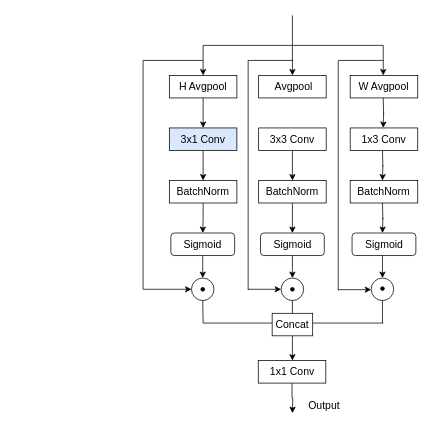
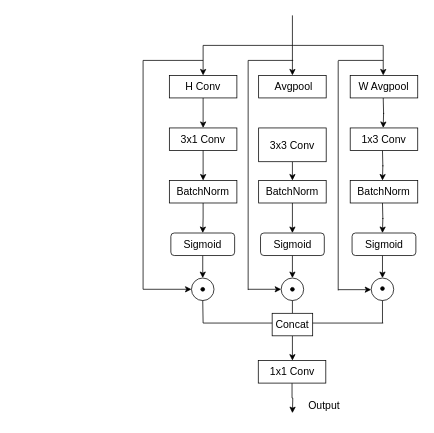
  <mxCell id="0" />
  <mxCell id="1" parent="0" />
  <mxCell id="2" value="" style="endArrow=none;html=1;rounded=0;" edge="1" parent="1"><mxGeometry width="50" height="50" relative="1" as="geometry"><mxPoint x="389" y="60" as="sourcePoint" /><mxPoint x="389" y="20" as="targetPoint" /></mxGeometry></mxCell>
  <mxCell id="3" value="" style="endArrow=none;html=1;rounded=0;" edge="1" parent="1"><mxGeometry width="50" height="50" relative="1" as="geometry"><mxPoint x="270" y="60" as="sourcePoint" /><mxPoint x="390" y="60" as="targetPoint" /></mxGeometry></mxCell>
  <mxCell id="4" value="" style="endArrow=classic;html=1;rounded=0;" edge="1" parent="1"><mxGeometry width="50" height="50" relative="1" as="geometry"><mxPoint x="270" y="60" as="sourcePoint" /><mxPoint x="270" y="100" as="targetPoint" /></mxGeometry></mxCell>
  <mxCell id="5" style="edgeStyle=orthogonalEdgeStyle;rounded=0;orthogonalLoop=1;jettySize=auto;html=1;exitX=0.5;exitY=1;exitDx=0;exitDy=0;fontSize=14;" edge="1" parent="1" source="6"><mxGeometry relative="1" as="geometry"><mxPoint x="270" y="170" as="targetPoint" /><Array as="points"><mxPoint x="270" y="170" /><mxPoint x="270" y="170" /></Array></mxGeometry></mxCell>
- <mxCell id="6" value="&lt;font style=&quot;font-size: 14px;&quot;&gt;H Avgpool&lt;/font&gt;" style="rounded=0;whiteSpace=wrap;html=1;" vertex="1" parent="1"><mxGeometry x="225" y="100" width="90" height="30" as="geometry" /></mxCell>
+ <mxCell id="6" value="&lt;font style=&quot;font-size: 14px;&quot;&gt;H Conv&lt;/font&gt;" style="rounded=0;whiteSpace=wrap;html=1;" vertex="1" parent="1"><mxGeometry x="225" y="100" width="90" height="30" as="geometry" /></mxCell>
  <mxCell id="7" value="" style="endArrow=classic;html=1;rounded=0;fontSize=14;" edge="1" parent="1"><mxGeometry width="50" height="50" relative="1" as="geometry"><mxPoint x="389" y="60" as="sourcePoint" /><mxPoint x="389" y="100" as="targetPoint" /></mxGeometry></mxCell>
  <mxCell id="8" value="&lt;font style=&quot;font-size: 14px;&quot;&gt;&amp;nbsp;Avgpool&lt;/font&gt;" style="rounded=0;whiteSpace=wrap;html=1;" vertex="1" parent="1"><mxGeometry x="344" y="100" width="90" height="30" as="geometry" /></mxCell>
  <mxCell id="9" value="" style="endArrow=none;html=1;rounded=0;fontSize=14;" edge="1" parent="1"><mxGeometry width="50" height="50" relative="1" as="geometry"><mxPoint x="390" y="60" as="sourcePoint" /><mxPoint x="510" y="60" as="targetPoint" /></mxGeometry></mxCell>
  <mxCell id="10" value="" style="endArrow=classic;html=1;rounded=0;fontSize=14;" edge="1" parent="1"><mxGeometry width="50" height="50" relative="1" as="geometry"><mxPoint x="510" y="60" as="sourcePoint" /><mxPoint x="510" y="100" as="targetPoint" /></mxGeometry></mxCell>
  <mxCell id="11" style="edgeStyle=orthogonalEdgeStyle;rounded=0;orthogonalLoop=1;jettySize=auto;html=1;exitX=0.5;exitY=1;exitDx=0;exitDy=0;entryX=0.5;entryY=0;entryDx=0;entryDy=0;fontSize=14;" edge="1" parent="1"><mxGeometry relative="1" as="geometry"><mxPoint x="510" y="130" as="sourcePoint" /><mxPoint x="510" y="170" as="targetPoint" /></mxGeometry></mxCell>
  <mxCell id="12" value="&lt;font style=&quot;font-size: 14px;&quot;&gt;W Avgpool&lt;/font&gt;" style="rounded=0;whiteSpace=wrap;html=1;" vertex="1" parent="1"><mxGeometry x="466" y="100" width="90" height="30" as="geometry" /></mxCell>
- <mxCell id="13" value="&lt;span style=&quot;font-size: 14px;&quot;&gt;3x1 Conv&lt;/span&gt;" style="rounded=0;whiteSpace=wrap;html=1;fillColor=#dae8fc;" vertex="1" parent="1"><mxGeometry x="225" y="170" width="90" height="30" as="geometry" /></mxCell>
+ <mxCell id="13" value="&lt;span style=&quot;font-size: 14px;&quot;&gt;3x1 Conv&lt;/span&gt;" style="rounded=0;whiteSpace=wrap;html=1;" vertex="1" parent="1"><mxGeometry x="225" y="170" width="90" height="30" as="geometry" /></mxCell>
  <mxCell id="14" style="edgeStyle=orthogonalEdgeStyle;rounded=0;orthogonalLoop=1;jettySize=auto;html=1;exitX=0.5;exitY=1;exitDx=0;exitDy=0;entryX=0.5;entryY=0;entryDx=0;entryDy=0;fontSize=14;" edge="1" parent="1" source="15" target="22"><mxGeometry relative="1" as="geometry" /></mxCell>
- <mxCell id="15" value="&lt;span style=&quot;font-size: 14px;&quot;&gt;3x3 Conv&lt;/span&gt;" style="rounded=0;whiteSpace=wrap;html=1;" vertex="1" parent="1"><mxGeometry x="344" y="170" width="90" height="30" as="geometry" /></mxCell>
+ <mxCell id="15" value="&lt;span style=&quot;font-size: 14px;&quot;&gt;3x3 Conv&lt;/span&gt;" style="rounded=0;whiteSpace=wrap;html=1;" vertex="1" parent="1"><mxGeometry x="344" y="170" width="90" height="45" as="geometry" /></mxCell>
  <mxCell id="16" style="edgeStyle=orthogonalEdgeStyle;rounded=0;orthogonalLoop=1;jettySize=auto;html=1;exitX=0.5;exitY=1;exitDx=0;exitDy=0;entryX=0.5;entryY=0;entryDx=0;entryDy=0;fontSize=14;" edge="1" parent="1"><mxGeometry relative="1" as="geometry"><mxPoint x="509" y="200" as="sourcePoint" /><mxPoint x="509" y="240" as="targetPoint" /></mxGeometry></mxCell>
  <mxCell id="17" value="&lt;span style=&quot;font-size: 14px;&quot;&gt;1x3 Conv&lt;/span&gt;" style="rounded=0;whiteSpace=wrap;html=1;" vertex="1" parent="1"><mxGeometry x="466" y="170" width="90" height="30" as="geometry" /></mxCell>
  <mxCell id="18" value="" style="endArrow=classic;html=1;rounded=0;fontSize=14;exitX=0.5;exitY=1;exitDx=0;exitDy=0;" edge="1" parent="1" source="13"><mxGeometry width="50" height="50" relative="1" as="geometry"><mxPoint x="330" y="210" as="sourcePoint" /><mxPoint x="270" y="240" as="targetPoint" /></mxGeometry></mxCell>
  <mxCell id="19" style="edgeStyle=orthogonalEdgeStyle;rounded=0;orthogonalLoop=1;jettySize=auto;html=1;exitX=0.5;exitY=1;exitDx=0;exitDy=0;entryX=0.5;entryY=0;entryDx=0;entryDy=0;fontSize=14;" edge="1" parent="1" source="20" target="26"><mxGeometry relative="1" as="geometry" /></mxCell>
  <mxCell id="20" value="&lt;span style=&quot;font-size: 14px;&quot;&gt;BatchNorm&lt;/span&gt;" style="rounded=0;whiteSpace=wrap;html=1;" vertex="1" parent="1"><mxGeometry x="225" y="240" width="90" height="30" as="geometry" /></mxCell>
  <mxCell id="21" style="edgeStyle=orthogonalEdgeStyle;rounded=0;orthogonalLoop=1;jettySize=auto;html=1;exitX=0.5;exitY=1;exitDx=0;exitDy=0;entryX=0.5;entryY=0;entryDx=0;entryDy=0;fontSize=14;" edge="1" parent="1" source="22" target="28"><mxGeometry relative="1" as="geometry" /></mxCell>
  <mxCell id="22" value="&lt;span style=&quot;font-size: 14px;&quot;&gt;BatchNorm&lt;/span&gt;" style="rounded=0;whiteSpace=wrap;html=1;" vertex="1" parent="1"><mxGeometry x="344" y="240" width="90" height="30" as="geometry" /></mxCell>
  <mxCell id="23" style="edgeStyle=orthogonalEdgeStyle;rounded=0;orthogonalLoop=1;jettySize=auto;html=1;exitX=0.5;exitY=1;exitDx=0;exitDy=0;entryX=0.5;entryY=0;entryDx=0;entryDy=0;fontSize=14;" edge="1" parent="1"><mxGeometry relative="1" as="geometry"><mxPoint x="509" y="270" as="sourcePoint" /><mxPoint x="509" y="310" as="targetPoint" /></mxGeometry></mxCell>
  <mxCell id="24" value="&lt;span style=&quot;font-size: 14px;&quot;&gt;BatchNorm&lt;/span&gt;" style="rounded=0;whiteSpace=wrap;html=1;" vertex="1" parent="1"><mxGeometry x="466" y="240" width="90" height="30" as="geometry" /></mxCell>
  <mxCell id="25" style="edgeStyle=orthogonalEdgeStyle;rounded=0;orthogonalLoop=1;jettySize=auto;html=1;exitX=0.5;exitY=1;exitDx=0;exitDy=0;entryX=0.5;entryY=0;entryDx=0;entryDy=0;fontSize=14;" edge="1" parent="1" source="26" target="31"><mxGeometry relative="1" as="geometry" /></mxCell>
  <mxCell id="26" value="Sigmoid" style="rounded=1;whiteSpace=wrap;html=1;fontSize=14;" vertex="1" parent="1"><mxGeometry x="227" y="310" width="85" height="30" as="geometry" /></mxCell>
  <mxCell id="27" style="edgeStyle=orthogonalEdgeStyle;rounded=0;orthogonalLoop=1;jettySize=auto;html=1;exitX=0.5;exitY=1;exitDx=0;exitDy=0;entryX=0.5;entryY=0;entryDx=0;entryDy=0;fontSize=14;" edge="1" parent="1" source="28"><mxGeometry relative="1" as="geometry"><mxPoint x="389" y="370" as="targetPoint" /></mxGeometry></mxCell>
  <mxCell id="28" value="Sigmoid" style="rounded=1;whiteSpace=wrap;html=1;fontSize=14;" vertex="1" parent="1"><mxGeometry x="346.5" y="310" width="85" height="30" as="geometry" /></mxCell>
  <mxCell id="29" style="edgeStyle=orthogonalEdgeStyle;rounded=0;orthogonalLoop=1;jettySize=auto;html=1;exitX=0.5;exitY=1;exitDx=0;exitDy=0;entryX=0.5;entryY=0;entryDx=0;entryDy=0;fontSize=14;" edge="1" parent="1"><mxGeometry relative="1" as="geometry"><mxPoint x="509" y="340" as="sourcePoint" /><mxPoint x="509" y="370" as="targetPoint" /></mxGeometry></mxCell>
  <mxCell id="30" value="Sigmoid" style="rounded=1;whiteSpace=wrap;html=1;fontSize=14;" vertex="1" parent="1"><mxGeometry x="468.5" y="310" width="85" height="30" as="geometry" /></mxCell>
  <mxCell id="31" value="" style="ellipse;whiteSpace=wrap;html=1;aspect=fixed;fontSize=14;" vertex="1" parent="1"><mxGeometry x="254.5" y="370" width="30" height="30" as="geometry" /></mxCell>
  <mxCell id="32" value="" style="ellipse;whiteSpace=wrap;html=1;aspect=fixed;fontSize=14;" vertex="1" parent="1"><mxGeometry x="20" y="230" as="geometry" /></mxCell>
  <mxCell id="33" value="" style="ellipse;whiteSpace=wrap;html=1;aspect=fixed;fontSize=14;strokeColor=#000000;fillColor=#000000;" vertex="1" parent="1"><mxGeometry x="267" y="382.5" width="5" height="5" as="geometry" /></mxCell>
  <mxCell id="34" value="" style="ellipse;whiteSpace=wrap;html=1;aspect=fixed;fontSize=14;" vertex="1" parent="1"><mxGeometry x="374" y="370" width="30" height="30" as="geometry" /></mxCell>
  <mxCell id="35" value="" style="ellipse;whiteSpace=wrap;html=1;aspect=fixed;fontSize=14;strokeColor=#000000;fillColor=#000000;" vertex="1" parent="1"><mxGeometry x="386.5" y="382.5" width="5" height="5" as="geometry" /></mxCell>
  <mxCell id="36" value="" style="ellipse;whiteSpace=wrap;html=1;aspect=fixed;fontSize=14;" vertex="1" parent="1"><mxGeometry x="494" y="370" width="30" height="30" as="geometry" /></mxCell>
  <mxCell id="37" value="" style="ellipse;whiteSpace=wrap;html=1;aspect=fixed;fontSize=14;strokeColor=#000000;fillColor=#000000;" vertex="1" parent="1"><mxGeometry x="506.5" y="381.5" width="5" height="5" as="geometry" /></mxCell>
  <mxCell id="38" value="" style="endArrow=none;html=1;rounded=0;fontSize=14;" edge="1" parent="1"><mxGeometry width="50" height="50" relative="1" as="geometry"><mxPoint x="190" y="80" as="sourcePoint" /><mxPoint x="270" y="80" as="targetPoint" /></mxGeometry></mxCell>
  <mxCell id="39" value="" style="endArrow=none;html=1;rounded=0;fontSize=14;" edge="1" parent="1"><mxGeometry width="50" height="50" relative="1" as="geometry"><mxPoint x="190" y="385" as="sourcePoint" /><mxPoint x="190" y="80" as="targetPoint" /></mxGeometry></mxCell>
  <mxCell id="40" value="" style="endArrow=classic;html=1;rounded=0;fontSize=14;entryX=0;entryY=0.5;entryDx=0;entryDy=0;" edge="1" parent="1" target="31"><mxGeometry width="50" height="50" relative="1" as="geometry"><mxPoint x="190" y="385" as="sourcePoint" /><mxPoint x="250" y="384" as="targetPoint" /></mxGeometry></mxCell>
  <mxCell id="41" value="" style="endArrow=none;html=1;rounded=0;fontSize=14;" edge="1" parent="1"><mxGeometry width="50" height="50" relative="1" as="geometry"><mxPoint x="330" y="80" as="sourcePoint" /><mxPoint x="390" y="80" as="targetPoint" /></mxGeometry></mxCell>
  <mxCell id="42" value="" style="endArrow=none;html=1;rounded=0;fontSize=14;" edge="1" parent="1"><mxGeometry width="50" height="50" relative="1" as="geometry"><mxPoint x="330" y="386" as="sourcePoint" /><mxPoint x="330" y="80" as="targetPoint" /></mxGeometry></mxCell>
  <mxCell id="43" value="" style="endArrow=classic;html=1;rounded=0;fontSize=14;" edge="1" parent="1"><mxGeometry width="50" height="50" relative="1" as="geometry"><mxPoint x="330" y="385" as="sourcePoint" /><mxPoint x="374" y="385" as="targetPoint" /></mxGeometry></mxCell>
  <mxCell id="44" value="" style="endArrow=none;html=1;rounded=0;fontSize=14;" edge="1" parent="1"><mxGeometry width="50" height="50" relative="1" as="geometry"><mxPoint x="450" y="386.5" as="sourcePoint" /><mxPoint x="450" y="80.5" as="targetPoint" /></mxGeometry></mxCell>
  <mxCell id="45" value="" style="endArrow=classic;html=1;rounded=0;fontSize=14;" edge="1" parent="1"><mxGeometry width="50" height="50" relative="1" as="geometry"><mxPoint x="450" y="385.5" as="sourcePoint" /><mxPoint x="494" y="385.5" as="targetPoint" /></mxGeometry></mxCell>
  <mxCell id="46" value="" style="endArrow=none;html=1;rounded=0;fontSize=14;" edge="1" parent="1"><mxGeometry width="50" height="50" relative="1" as="geometry"><mxPoint x="450" y="80" as="sourcePoint" /><mxPoint x="510" y="80" as="targetPoint" /></mxGeometry></mxCell>
  <mxCell id="47" value="" style="endArrow=none;html=1;rounded=0;fontSize=14;entryX=0.5;entryY=1;entryDx=0;entryDy=0;" edge="1" parent="1" target="31"><mxGeometry width="50" height="50" relative="1" as="geometry"><mxPoint x="270" y="430" as="sourcePoint" /><mxPoint x="320" y="440" as="targetPoint" /></mxGeometry></mxCell>
  <mxCell id="48" value="" style="endArrow=none;html=1;rounded=0;fontSize=14;" edge="1" parent="1"><mxGeometry width="50" height="50" relative="1" as="geometry"><mxPoint x="270" y="430" as="sourcePoint" /><mxPoint x="370" y="430" as="targetPoint" /></mxGeometry></mxCell>
  <mxCell id="49" value="" style="endArrow=none;html=1;rounded=0;fontSize=14;entryX=0.5;entryY=1;entryDx=0;entryDy=0;startArrow=none;exitX=0.5;exitY=0;exitDx=0;exitDy=0;" edge="1" parent="1" source="53" target="34"><mxGeometry width="50" height="50" relative="1" as="geometry"><mxPoint x="389" y="410" as="sourcePoint" /><mxPoint x="430" y="450" as="targetPoint" /></mxGeometry></mxCell>
  <mxCell id="50" value="" style="endArrow=none;html=1;rounded=0;fontSize=14;entryX=0.5;entryY=1;entryDx=0;entryDy=0;" edge="1" parent="1" target="36"><mxGeometry width="50" height="50" relative="1" as="geometry"><mxPoint x="509" y="430" as="sourcePoint" /><mxPoint x="520" y="440" as="targetPoint" /></mxGeometry></mxCell>
  <mxCell id="51" value="" style="endArrow=none;html=1;rounded=0;fontSize=14;" edge="1" parent="1"><mxGeometry width="50" height="50" relative="1" as="geometry"><mxPoint x="410" y="430" as="sourcePoint" /><mxPoint x="510" y="430" as="targetPoint" /></mxGeometry></mxCell>
  <mxCell id="52" style="edgeStyle=orthogonalEdgeStyle;rounded=0;orthogonalLoop=1;jettySize=auto;html=1;exitX=0.5;exitY=1;exitDx=0;exitDy=0;fontSize=14;" edge="1" parent="1" source="53"><mxGeometry relative="1" as="geometry"><mxPoint x="389" y="480" as="targetPoint" /></mxGeometry></mxCell>
  <mxCell id="53" value="Concat" style="rounded=0;whiteSpace=wrap;html=1;strokeColor=#000000;fontSize=14;fillColor=#FFFFFF;" vertex="1" parent="1"><mxGeometry x="362" y="417" width="54" height="30" as="geometry" /></mxCell>
  <mxCell id="54" style="edgeStyle=orthogonalEdgeStyle;rounded=0;orthogonalLoop=1;jettySize=auto;html=1;exitX=0.5;exitY=1;exitDx=0;exitDy=0;fontSize=14;" edge="1" parent="1" source="55"><mxGeometry relative="1" as="geometry"><mxPoint x="389" y="550" as="targetPoint" /></mxGeometry></mxCell>
  <mxCell id="55" value="&lt;span style=&quot;font-size: 14px;&quot;&gt;1x1 Conv&lt;/span&gt;" style="rounded=0;whiteSpace=wrap;html=1;" vertex="1" parent="1"><mxGeometry x="343.5" y="480" width="90" height="30" as="geometry" /></mxCell>
  <mxCell id="56" value="Output" style="text;html=1;align=center;verticalAlign=middle;resizable=0;points=[];autosize=1;strokeColor=none;fillColor=none;fontSize=14;" vertex="1" parent="1"><mxGeometry x="396" y="525" width="70" height="30" as="geometry" /></mxCell>
